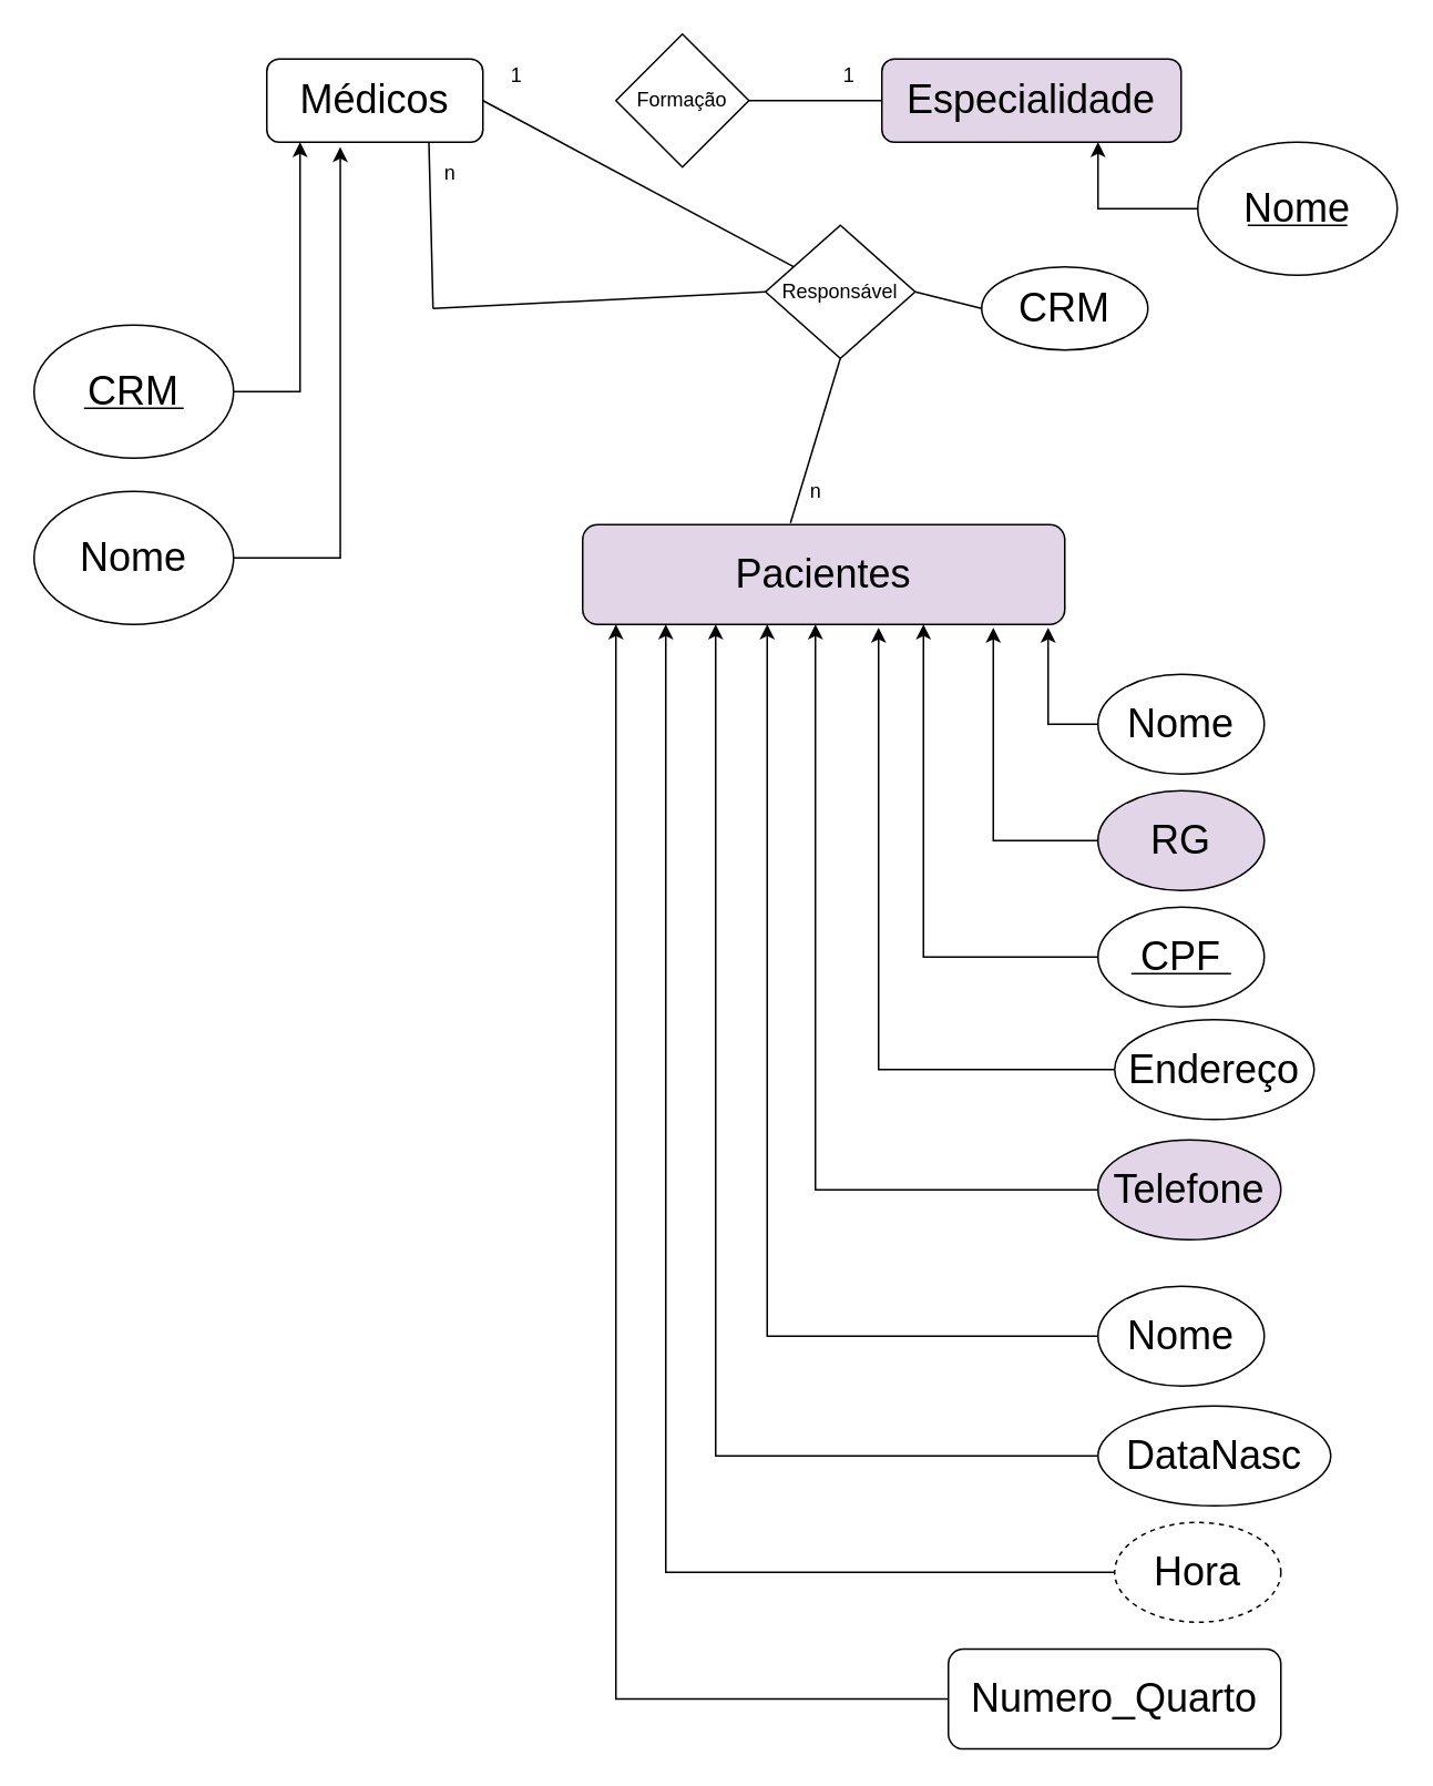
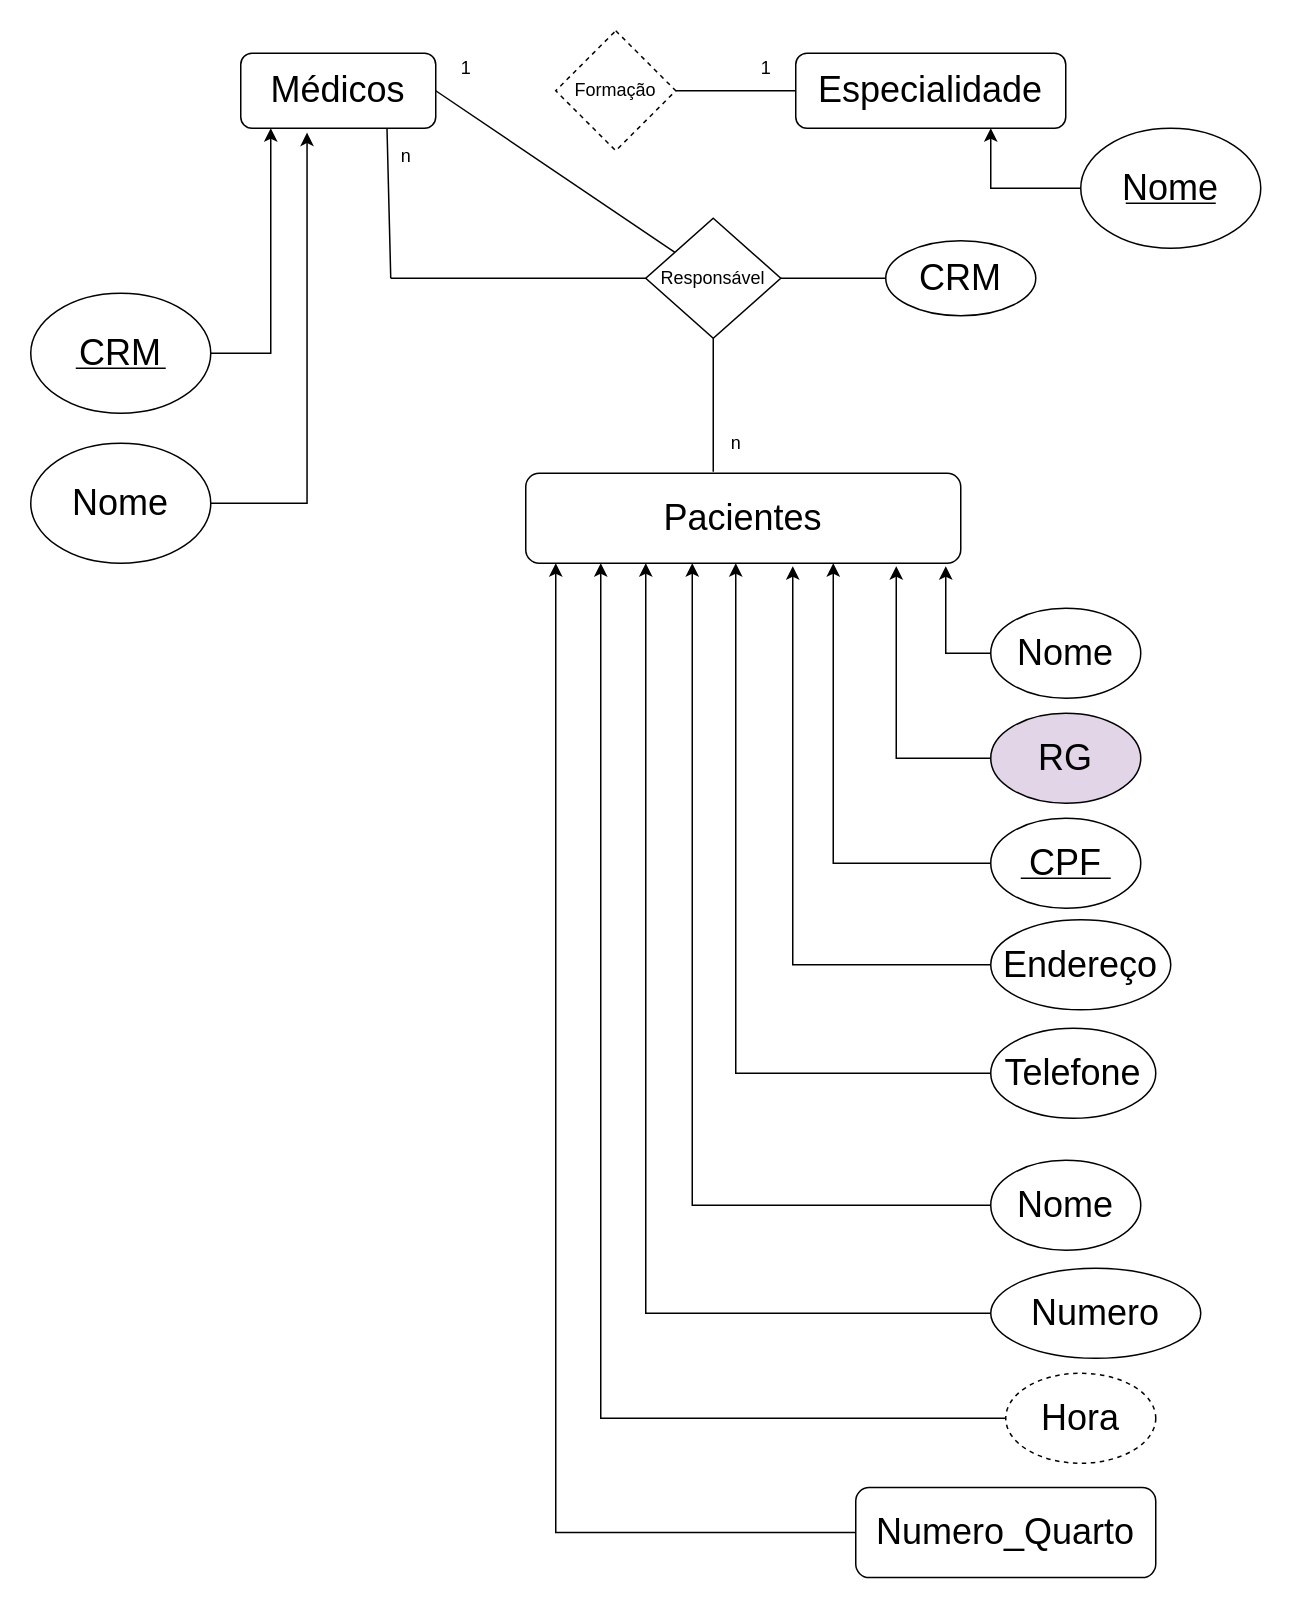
  <mxCell id="0" />
  <mxCell id="1" parent="0" />
  <mxCell id="2" style="edgeStyle=orthogonalEdgeStyle;rounded=0;orthogonalLoop=1;jettySize=auto;html=1;" edge="1" parent="1" source="3"><mxGeometry relative="1" as="geometry"><mxPoint x="180" y="85" as="targetPoint" /><Array as="points"><mxPoint x="180" y="235" /></Array></mxGeometry></mxCell>
  <mxCell id="3" value="&lt;font style=&quot;font-size: 24px&quot;&gt;CRM&lt;/font&gt;" style="ellipse;whiteSpace=wrap;html=1;" vertex="1" parent="1"><mxGeometry x="20" y="195" width="120" height="80" as="geometry" /></mxCell>
  <mxCell id="4" style="edgeStyle=orthogonalEdgeStyle;rounded=0;orthogonalLoop=1;jettySize=auto;html=1;entryX=0.34;entryY=1.058;entryDx=0;entryDy=0;entryPerimeter=0;" edge="1" parent="1" source="5" target="8"><mxGeometry relative="1" as="geometry"><mxPoint x="220" y="85" as="targetPoint" /><Array as="points"><mxPoint x="204" y="335" /></Array></mxGeometry></mxCell>
  <mxCell id="5" value="&lt;font style=&quot;font-size: 24px&quot;&gt;Nome&lt;/font&gt;" style="ellipse;whiteSpace=wrap;html=1;" vertex="1" parent="1"><mxGeometry x="20" y="295" width="120" height="80" as="geometry" /></mxCell>
  <mxCell id="6" value="" style="endArrow=none;html=1;" edge="1" parent="1"><mxGeometry width="50" height="50" relative="1" as="geometry"><mxPoint x="50" y="245" as="sourcePoint" /><mxPoint x="110" y="245" as="targetPoint" /></mxGeometry></mxCell>
- <mxCell id="7" value="&lt;font style=&quot;font-size: 24px&quot;&gt;Especialidade&lt;/font&gt;" style="rounded=1;whiteSpace=wrap;html=1;fillColor=#e1d5e7;" vertex="1" parent="1"><mxGeometry x="530" y="35" width="180" height="50" as="geometry" /></mxCell>
+ <mxCell id="7" value="&lt;font style=&quot;font-size: 24px&quot;&gt;Especialidade&lt;/font&gt;" style="rounded=1;whiteSpace=wrap;html=1;" vertex="1" parent="1"><mxGeometry x="530" y="35" width="180" height="50" as="geometry" /></mxCell>
  <mxCell id="8" value="&lt;font style=&quot;font-size: 24px&quot;&gt;Médicos&lt;/font&gt;" style="rounded=1;whiteSpace=wrap;html=1;" vertex="1" parent="1"><mxGeometry x="160" y="35" width="130" height="50" as="geometry" /></mxCell>
- <mxCell id="9" value="&lt;font style=&quot;font-size: 24px&quot;&gt;Pacientes&lt;/font&gt;" style="rounded=1;whiteSpace=wrap;html=1;fillColor=#e1d5e7;" vertex="1" parent="1"><mxGeometry x="350" y="315" width="290" height="60" as="geometry" /></mxCell>
- <mxCell id="10" value="Formação" style="rhombus;whiteSpace=wrap;html=1;" vertex="1" parent="1"><mxGeometry x="370" y="20" width="80" height="80" as="geometry" /></mxCell>
+ <mxCell id="9" value="&lt;font style=&quot;font-size: 24px&quot;&gt;Pacientes&lt;/font&gt;" style="rounded=1;whiteSpace=wrap;html=1;" vertex="1" parent="1"><mxGeometry x="350" y="315" width="290" height="60" as="geometry" /></mxCell>
+ <mxCell id="10" value="Formação" style="rhombus;whiteSpace=wrap;html=1;dashed=1;" vertex="1" parent="1"><mxGeometry x="370" y="20" width="80" height="80" as="geometry" /></mxCell>
  <mxCell id="11" value="" style="endArrow=none;html=1;strokeColor=#000000;exitX=1;exitY=0.5;exitDx=0;exitDy=0;" edge="1" parent="1" source="8" target="34"><mxGeometry width="50" height="50" relative="1" as="geometry"><mxPoint x="330" y="59.41" as="sourcePoint" /><mxPoint x="380" y="59.41" as="targetPoint" /></mxGeometry></mxCell>
  <mxCell id="12" value="" style="endArrow=none;html=1;strokeColor=#000000;exitX=1;exitY=0.5;exitDx=0;exitDy=0;" edge="1" parent="1" source="10"><mxGeometry width="50" height="50" relative="1" as="geometry"><mxPoint x="460" y="60" as="sourcePoint" /><mxPoint x="530" y="60" as="targetPoint" /></mxGeometry></mxCell>
  <mxCell id="13" value="1" style="text;html=1;align=center;verticalAlign=middle;resizable=0;points=[];autosize=1;" vertex="1" parent="1"><mxGeometry x="500" y="35" width="20" height="20" as="geometry" /></mxCell>
  <mxCell id="14" style="edgeStyle=orthogonalEdgeStyle;rounded=0;orthogonalLoop=1;jettySize=auto;html=1;strokeColor=#000000;exitX=0;exitY=0.5;exitDx=0;exitDy=0;" edge="1" parent="1" source="15"><mxGeometry relative="1" as="geometry"><mxPoint x="660" y="85" as="targetPoint" /><Array as="points"><mxPoint x="660" y="125" /><mxPoint x="660" y="85" /></Array></mxGeometry></mxCell>
  <mxCell id="15" value="&lt;font style=&quot;font-size: 24px&quot;&gt;Nome&lt;/font&gt;" style="ellipse;whiteSpace=wrap;html=1;" vertex="1" parent="1"><mxGeometry x="720" y="85" width="120" height="80" as="geometry" /></mxCell>
  <mxCell id="16" value="" style="endArrow=none;html=1;strokeColor=#000000;" edge="1" parent="1"><mxGeometry width="50" height="50" relative="1" as="geometry"><mxPoint x="750" y="135" as="sourcePoint" /><mxPoint x="810" y="135" as="targetPoint" /></mxGeometry></mxCell>
  <mxCell id="17" style="edgeStyle=orthogonalEdgeStyle;rounded=0;orthogonalLoop=1;jettySize=auto;html=1;strokeColor=#000000;" edge="1" parent="1" source="18"><mxGeometry relative="1" as="geometry"><mxPoint x="630" y="377" as="targetPoint" /><Array as="points"><mxPoint x="630" y="435" /></Array></mxGeometry></mxCell>
  <mxCell id="18" value="&lt;font style=&quot;font-size: 24px&quot;&gt;Nome&lt;/font&gt;" style="ellipse;whiteSpace=wrap;html=1;" vertex="1" parent="1"><mxGeometry x="660" y="405" width="100" height="60" as="geometry" /></mxCell>
  <mxCell id="19" style="edgeStyle=orthogonalEdgeStyle;rounded=0;orthogonalLoop=1;jettySize=auto;html=1;strokeColor=#000000;" edge="1" parent="1" source="21"><mxGeometry relative="1" as="geometry"><mxPoint x="597" y="377" as="targetPoint" /><Array as="points"><mxPoint x="597" y="505" /></Array></mxGeometry></mxCell>
  <mxCell id="20" value="&lt;font style=&quot;font-size: 24px&quot;&gt;CPF&lt;/font&gt;" style="ellipse;whiteSpace=wrap;html=1;" vertex="1" parent="1"><mxGeometry x="660" y="545" width="100" height="60" as="geometry" /></mxCell>
  <mxCell id="21" value="&lt;font style=&quot;font-size: 24px&quot;&gt;RG&lt;/font&gt;" style="ellipse;whiteSpace=wrap;html=1;fillColor=#e1d5e7;" vertex="1" parent="1"><mxGeometry x="660" y="475" width="100" height="60" as="geometry" /></mxCell>
  <mxCell id="22" style="edgeStyle=orthogonalEdgeStyle;rounded=0;orthogonalLoop=1;jettySize=auto;html=1;strokeColor=#000000;" edge="1" parent="1" source="20"><mxGeometry relative="1" as="geometry"><mxPoint x="555" y="375" as="targetPoint" /><Array as="points"><mxPoint x="555" y="575" /></Array><mxPoint x="700" y="565" as="sourcePoint" /></mxGeometry></mxCell>
  <mxCell id="23" style="edgeStyle=orthogonalEdgeStyle;rounded=0;orthogonalLoop=1;jettySize=auto;html=1;strokeColor=#000000;" edge="1" parent="1" source="24"><mxGeometry relative="1" as="geometry"><mxPoint x="490" y="375" as="targetPoint" /><Array as="points"><mxPoint x="490" y="715" /></Array></mxGeometry></mxCell>
- <mxCell id="24" value="&lt;font style=&quot;font-size: 24px&quot;&gt;Telefone&lt;/font&gt;" style="ellipse;whiteSpace=wrap;html=1;fillColor=#e1d5e7;" vertex="1" parent="1"><mxGeometry x="660" y="685" width="110" height="60" as="geometry" /></mxCell>
+ <mxCell id="24" value="&lt;font style=&quot;font-size: 24px&quot;&gt;Telefone&lt;/font&gt;" style="ellipse;whiteSpace=wrap;html=1;" vertex="1" parent="1"><mxGeometry x="660" y="685" width="110" height="60" as="geometry" /></mxCell>
  <mxCell id="25" style="edgeStyle=orthogonalEdgeStyle;rounded=0;orthogonalLoop=1;jettySize=auto;html=1;strokeColor=#000000;" edge="1" parent="1" source="26"><mxGeometry relative="1" as="geometry"><mxPoint x="528" y="377" as="targetPoint" /><Array as="points"><mxPoint x="528" y="643" /></Array></mxGeometry></mxCell>
- <mxCell id="26" value="&lt;font style=&quot;font-size: 24px&quot;&gt;Endereço&lt;/font&gt;" style="ellipse;whiteSpace=wrap;html=1;" vertex="1" parent="1"><mxGeometry x="670" y="612.72" width="120" height="60" as="geometry" /></mxCell>
+ <mxCell id="26" value="&lt;font style=&quot;font-size: 24px&quot;&gt;Endereço&lt;/font&gt;" style="ellipse;whiteSpace=wrap;html=1;" vertex="1" parent="1"><mxGeometry x="660" y="612.72" width="120" height="60" as="geometry" /></mxCell>
  <mxCell id="27" style="edgeStyle=orthogonalEdgeStyle;rounded=0;orthogonalLoop=1;jettySize=auto;html=1;strokeColor=#000000;" edge="1" parent="1" source="28"><mxGeometry relative="1" as="geometry"><mxPoint x="461" y="375" as="targetPoint" /><Array as="points"><mxPoint x="461" y="803" /></Array></mxGeometry></mxCell>
  <mxCell id="28" value="&lt;font style=&quot;font-size: 24px&quot;&gt;Nome&lt;/font&gt;" style="ellipse;whiteSpace=wrap;html=1;" vertex="1" parent="1"><mxGeometry x="660" y="773" width="100" height="60" as="geometry" /></mxCell>
  <mxCell id="29" style="edgeStyle=orthogonalEdgeStyle;rounded=0;orthogonalLoop=1;jettySize=auto;html=1;strokeColor=#000000;" edge="1" parent="1" source="30"><mxGeometry relative="1" as="geometry"><mxPoint x="430" y="375" as="targetPoint" /><Array as="points"><mxPoint x="430" y="875" /></Array></mxGeometry></mxCell>
- <mxCell id="30" value="&lt;font style=&quot;font-size: 24px&quot;&gt;DataNasc&lt;/font&gt;" style="ellipse;whiteSpace=wrap;html=1;" vertex="1" parent="1"><mxGeometry x="660" y="845" width="140" height="60" as="geometry" /></mxCell>
+ <mxCell id="30" value="&lt;font style=&quot;font-size: 24px&quot;&gt;Numero&lt;/font&gt;" style="ellipse;whiteSpace=wrap;html=1;" vertex="1" parent="1"><mxGeometry x="660" y="845" width="140" height="60" as="geometry" /></mxCell>
  <mxCell id="31" style="edgeStyle=orthogonalEdgeStyle;rounded=0;orthogonalLoop=1;jettySize=auto;html=1;strokeColor=#000000;exitX=0;exitY=0.5;exitDx=0;exitDy=0;" edge="1" parent="1" source="32"><mxGeometry relative="1" as="geometry"><mxPoint x="400" y="375" as="targetPoint" /><Array as="points"><mxPoint x="400" y="945" /></Array></mxGeometry></mxCell>
  <mxCell id="32" value="&lt;font style=&quot;font-size: 24px&quot;&gt;Hora&lt;/font&gt;" style="ellipse;whiteSpace=wrap;html=1;dashed=1;" vertex="1" parent="1"><mxGeometry x="670" y="915" width="100" height="60" as="geometry" /></mxCell>
  <mxCell id="33" value="" style="endArrow=none;html=1;strokeColor=#000000;entryX=0.5;entryY=1;entryDx=0;entryDy=0;" edge="1" parent="1" target="34"><mxGeometry width="50" height="50" relative="1" as="geometry"><mxPoint x="475" y="314" as="sourcePoint" /><mxPoint x="435" y="235" as="targetPoint" /></mxGeometry></mxCell>
- <mxCell id="34" value="Responsável" style="rhombus;whiteSpace=wrap;html=1;" vertex="1" parent="1"><mxGeometry x="460" y="135" width="90" height="80" as="geometry" /></mxCell>
+ <mxCell id="34" value="Responsável" style="rhombus;whiteSpace=wrap;html=1;" vertex="1" parent="1"><mxGeometry x="430" y="145" width="90" height="80" as="geometry" /></mxCell>
  <mxCell id="35" value="" style="endArrow=none;html=1;strokeColor=#000000;entryX=0;entryY=0.5;entryDx=0;entryDy=0;" edge="1" parent="1" target="34"><mxGeometry width="50" height="50" relative="1" as="geometry"><mxPoint x="260" y="185" as="sourcePoint" /><mxPoint x="330" y="146.18" as="targetPoint" /></mxGeometry></mxCell>
  <mxCell id="36" value="" style="endArrow=none;html=1;strokeColor=#000000;entryX=0.75;entryY=1;entryDx=0;entryDy=0;" edge="1" parent="1" target="8"><mxGeometry width="50" height="50" relative="1" as="geometry"><mxPoint x="260" y="185" as="sourcePoint" /><mxPoint x="420" y="164.41" as="targetPoint" /></mxGeometry></mxCell>
  <mxCell id="37" value="n" style="text;html=1;align=center;verticalAlign=middle;resizable=0;points=[];autosize=1;" vertex="1" parent="1"><mxGeometry x="480" y="285" width="20" height="20" as="geometry" /></mxCell>
  <mxCell id="38" value="n" style="text;html=1;align=center;verticalAlign=middle;resizable=0;points=[];autosize=1;" vertex="1" parent="1"><mxGeometry x="260" y="94" width="20" height="20" as="geometry" /></mxCell>
  <mxCell id="39" value="1" style="text;html=1;align=center;verticalAlign=middle;resizable=0;points=[];autosize=1;" vertex="1" parent="1"><mxGeometry x="300" y="35" width="20" height="20" as="geometry" /></mxCell>
  <mxCell id="40" value="&lt;font style=&quot;font-size: 24px&quot;&gt;CRM&lt;/font&gt;" style="ellipse;whiteSpace=wrap;html=1;" vertex="1" parent="1"><mxGeometry x="590" y="160" width="100" height="50" as="geometry" /></mxCell>
  <mxCell id="41" value="" style="endArrow=none;html=1;strokeColor=#000000;entryX=0;entryY=0.5;entryDx=0;entryDy=0;exitX=1;exitY=0.5;exitDx=0;exitDy=0;" edge="1" parent="1" source="34" target="40"><mxGeometry width="50" height="50" relative="1" as="geometry"><mxPoint x="540" y="265" as="sourcePoint" /><mxPoint x="590" y="215" as="targetPoint" /></mxGeometry></mxCell>
  <mxCell id="42" value="" style="endArrow=none;html=1;strokeColor=#000000;" edge="1" parent="1"><mxGeometry width="50" height="50" relative="1" as="geometry"><mxPoint x="680" y="585" as="sourcePoint" /><mxPoint x="740" y="585" as="targetPoint" /></mxGeometry></mxCell>
  <mxCell id="43" style="edgeStyle=orthogonalEdgeStyle;rounded=0;orthogonalLoop=1;jettySize=auto;html=1;strokeColor=#000000;" edge="1" parent="1" source="44"><mxGeometry relative="1" as="geometry"><mxPoint x="370" y="375" as="targetPoint" /><Array as="points"><mxPoint x="370" y="1021" /></Array></mxGeometry></mxCell>
  <mxCell id="44" value="&lt;font style=&quot;font-size: 24px&quot;&gt;Numero_Quarto&lt;/font&gt;" style="whiteSpace=wrap;html=1;rounded=1;" vertex="1" parent="1"><mxGeometry x="570" y="991.24" width="200" height="60" as="geometry" /></mxCell>
